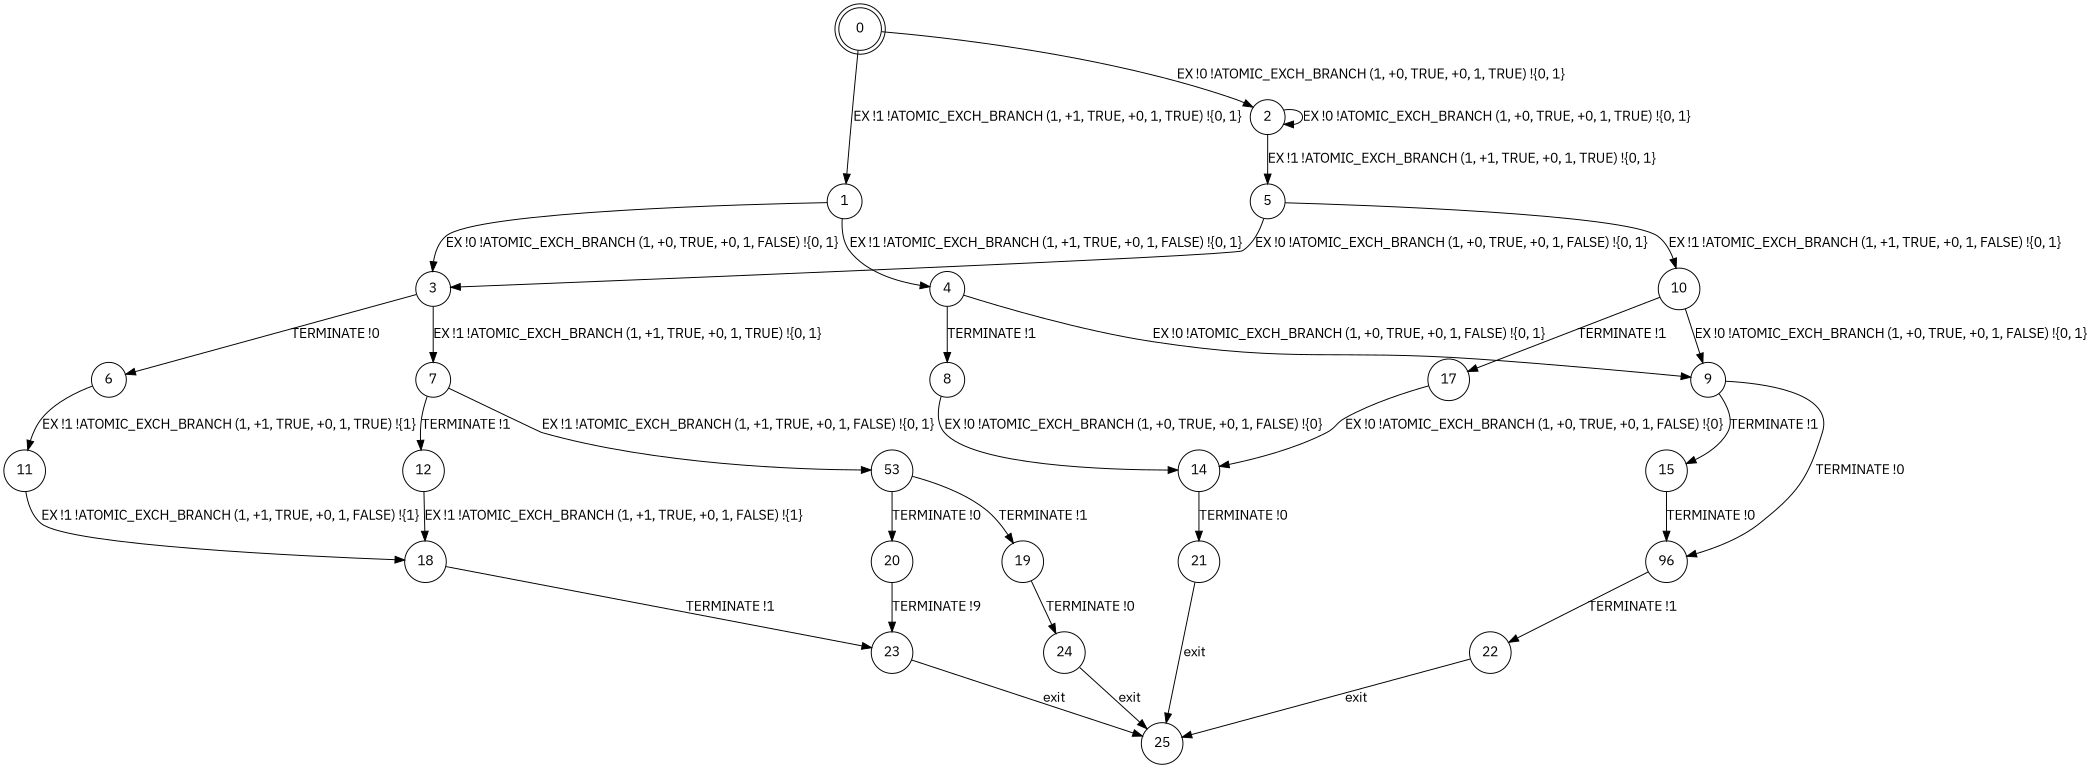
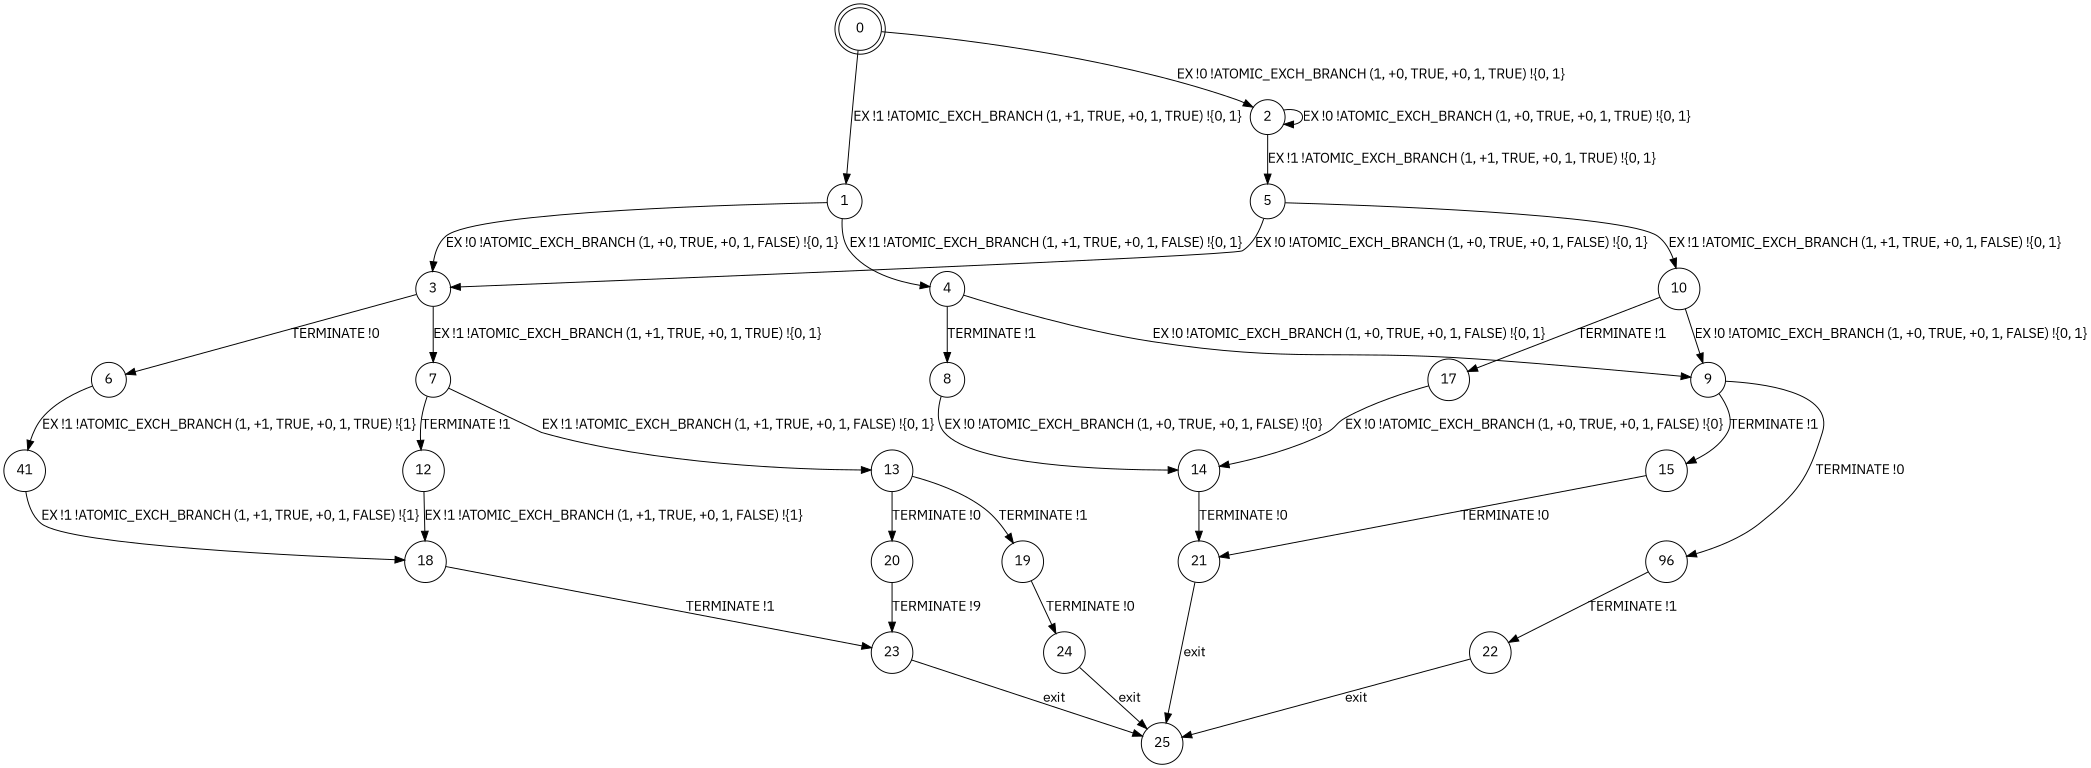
  digraph {
    fontname="IBM Plex Sans"
    node [fontname="IBM Plex Sans" shape=circle]
    edge [fontname="IBM Plex Sans"]
    0 [peripheries=2]
    1
    2
    3
    4
    5
    6
    7
    8
    9
    10
-   11
+   11 [label=41]
    12
-   13 [label=53]
+   13
    14
    15
    n17 [label=96]
    17
    18
    19
    20
    21
    22
    23
    24
    25
    0 -> 1 [label="EX !1 !ATOMIC_EXCH_BRANCH (1, +1, TRUE, +0, 1, TRUE) !{0, 1}"]
    0 -> 2 [label="EX !0 !ATOMIC_EXCH_BRANCH (1, +0, TRUE, +0, 1, TRUE) !{0, 1}"]
    1 -> 3 [label="EX !0 !ATOMIC_EXCH_BRANCH (1, +0, TRUE, +0, 1, FALSE) !{0, 1}"]
    1 -> 4 [label="EX !1 !ATOMIC_EXCH_BRANCH (1, +1, TRUE, +0, 1, FALSE) !{0, 1}"]
    2 -> 2 [label="EX !0 !ATOMIC_EXCH_BRANCH (1, +0, TRUE, +0, 1, TRUE) !{0, 1}"]
    2 -> 5 [label="EX !1 !ATOMIC_EXCH_BRANCH (1, +1, TRUE, +0, 1, TRUE) !{0, 1}"]
    3 -> 6 [label="TERMINATE !0"]
    3 -> 7 [label="EX !1 !ATOMIC_EXCH_BRANCH (1, +1, TRUE, +0, 1, TRUE) !{0, 1}"]
    4 -> 8 [label="TERMINATE !1"]
    4 -> 9 [label="EX !0 !ATOMIC_EXCH_BRANCH (1, +0, TRUE, +0, 1, FALSE) !{0, 1}"]
    5 -> 3 [label="EX !0 !ATOMIC_EXCH_BRANCH (1, +0, TRUE, +0, 1, FALSE) !{0, 1}"]
    5 -> 10 [label="EX !1 !ATOMIC_EXCH_BRANCH (1, +1, TRUE, +0, 1, FALSE) !{0, 1}"]
    6 -> 11 [label="EX !1 !ATOMIC_EXCH_BRANCH (1, +1, TRUE, +0, 1, TRUE) !{1}"]
    7 -> 12 [label="TERMINATE !1"]
    7 -> 13 [label="EX !1 !ATOMIC_EXCH_BRANCH (1, +1, TRUE, +0, 1, FALSE) !{0, 1}"]
    8 -> 14 [label="EX !0 !ATOMIC_EXCH_BRANCH (1, +0, TRUE, +0, 1, FALSE) !{0}"]
    9 -> 15 [label="TERMINATE !1"]
    9 -> n17 [label="TERMINATE !0"]
    10 -> 9 [label="EX !0 !ATOMIC_EXCH_BRANCH (1, +0, TRUE, +0, 1, FALSE) !{0, 1}"]
    10 -> 17 [label="TERMINATE !1"]
    11 -> 18 [label="EX !1 !ATOMIC_EXCH_BRANCH (1, +1, TRUE, +0, 1, FALSE) !{1}"]
    12 -> 18 [label="EX !1 !ATOMIC_EXCH_BRANCH (1, +1, TRUE, +0, 1, FALSE) !{1}"]
    13 -> 19 [label="TERMINATE !1"]
    13 -> 20 [label="TERMINATE !0"]
    14 -> 21 [label="TERMINATE !0"]
-   15 -> n17 [label="TERMINATE !0"]
+   15 -> 21 [label="TERMINATE !0"]
    n17 -> 22 [label="TERMINATE !1"]
    17 -> 14 [label="EX !0 !ATOMIC_EXCH_BRANCH (1, +0, TRUE, +0, 1, FALSE) !{0}"]
    18 -> 23 [label="TERMINATE !1"]
    19 -> 24 [label="TERMINATE !0"]
    20 -> 23 [label="TERMINATE !9"]
    21 -> 25 [label=exit]
    22 -> 25 [label=exit]
    23 -> 25 [label=exit]
    24 -> 25 [label=exit]
  }
